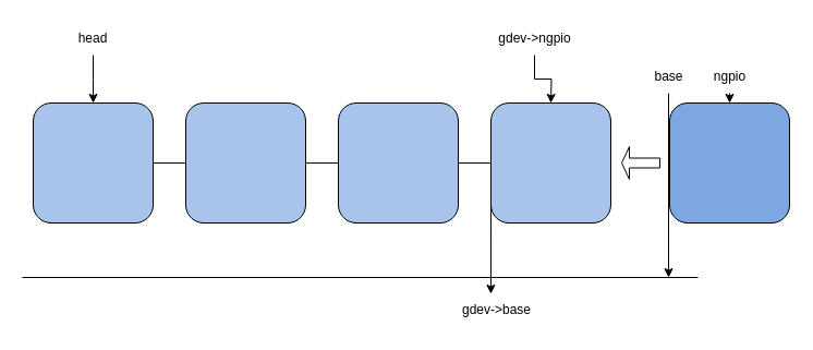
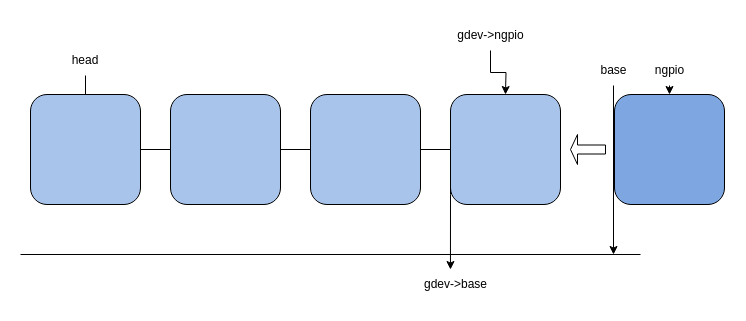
  <mxCell id="0" />
  <mxCell id="1" parent="0" />
  <mxCell id="2" style="edgeStyle=orthogonalEdgeStyle;rounded=0;orthogonalLoop=1;jettySize=auto;html=1;entryX=0.5;entryY=0;entryDx=0;entryDy=0;" edge="1" parent="1" source="3"><mxGeometry relative="1" as="geometry"><mxPoint x="85" y="94" as="targetPoint" /></mxGeometry></mxCell>
- <mxCell id="3" value="head" style="text;html=1;align=center;verticalAlign=middle;whiteSpace=wrap;rounded=0;" vertex="1" parent="1"><mxGeometry x="55" y="20" width="60" height="30" as="geometry" /></mxCell>
+ <mxCell id="3" value="head" style="text;html=1;align=center;verticalAlign=middle;whiteSpace=wrap;rounded=0;" vertex="1" parent="1"><mxGeometry x="55" y="45" width="60" height="30" as="geometry" /></mxCell>
  <mxCell id="4" value="" style="endArrow=none;html=1;rounded=0;exitX=1;exitY=0.5;exitDx=0;exitDy=0;entryX=0;entryY=0.5;entryDx=0;entryDy=0;" edge="1" parent="1"><mxGeometry width="50" height="50" relative="1" as="geometry"><mxPoint x="140" y="149" as="sourcePoint" /><mxPoint x="170" y="149" as="targetPoint" /></mxGeometry></mxCell>
  <mxCell id="5" value="" style="endArrow=none;html=1;rounded=0;exitX=1;exitY=0.5;exitDx=0;exitDy=0;entryX=0;entryY=0.5;entryDx=0;entryDy=0;" edge="1" parent="1"><mxGeometry width="50" height="50" relative="1" as="geometry"><mxPoint x="280" y="149" as="sourcePoint" /><mxPoint x="310" y="149" as="targetPoint" /></mxGeometry></mxCell>
  <mxCell id="6" value="" style="endArrow=none;html=1;rounded=0;exitX=0;exitY=0.5;exitDx=0;exitDy=0;entryX=1;entryY=0.5;entryDx=0;entryDy=0;" edge="1" parent="1"><mxGeometry width="50" height="50" relative="1" as="geometry"><mxPoint x="450" y="149" as="sourcePoint" /><mxPoint x="420" y="149" as="targetPoint" /></mxGeometry></mxCell>
  <mxCell id="7" value="" style="endArrow=none;html=1;rounded=0;" edge="1" parent="1"><mxGeometry width="50" height="50" relative="1" as="geometry"><mxPoint x="20" y="254" as="sourcePoint" /><mxPoint x="640" y="254" as="targetPoint" /></mxGeometry></mxCell>
  <mxCell id="8" value="gdev-&amp;gt;base" style="text;html=1;align=center;verticalAlign=middle;resizable=0;points=[];autosize=1;strokeColor=none;fillColor=none;" vertex="1" parent="1"><mxGeometry x="410" y="269" width="90" height="30" as="geometry" /></mxCell>
  <mxCell id="9" style="edgeStyle=orthogonalEdgeStyle;rounded=0;orthogonalLoop=1;jettySize=auto;html=1;" edge="1" parent="1" source="10"><mxGeometry relative="1" as="geometry"><mxPoint x="613" y="254" as="targetPoint" /></mxGeometry></mxCell>
  <mxCell id="10" value="base" style="text;html=1;align=center;verticalAlign=middle;resizable=0;points=[];autosize=1;strokeColor=none;fillColor=none;" vertex="1" parent="1"><mxGeometry x="588" y="55" width="50" height="30" as="geometry" /></mxCell>
  <mxCell id="11" style="edgeStyle=orthogonalEdgeStyle;rounded=0;orthogonalLoop=1;jettySize=auto;html=1;entryX=0.5;entryY=0;entryDx=0;entryDy=0;" edge="1" parent="1" source="12"><mxGeometry relative="1" as="geometry"><mxPoint x="505" y="94" as="targetPoint" /></mxGeometry></mxCell>
  <mxCell id="12" value="gdev-&amp;gt;ngpio" style="text;html=1;align=center;verticalAlign=middle;resizable=0;points=[];autosize=1;strokeColor=none;fillColor=none;" vertex="1" parent="1"><mxGeometry x="445" y="20" width="90" height="30" as="geometry" /></mxCell>
  <mxCell id="13" style="edgeStyle=orthogonalEdgeStyle;rounded=0;orthogonalLoop=1;jettySize=auto;html=1;entryX=0.5;entryY=0;entryDx=0;entryDy=0;" edge="1" parent="1" source="14" target="19"><mxGeometry relative="1" as="geometry"><mxPoint x="749" y="94" as="targetPoint" /><Array as="points"><mxPoint x="669" y="64" /><mxPoint x="669" y="64" /></Array></mxGeometry></mxCell>
  <mxCell id="14" value="ngpio" style="text;html=1;align=center;verticalAlign=middle;resizable=0;points=[];autosize=1;strokeColor=none;fillColor=none;" vertex="1" parent="1"><mxGeometry x="644" y="55" width="50" height="30" as="geometry" /></mxCell>
  <mxCell id="15" value="" style="rounded=1;whiteSpace=wrap;html=1;fillColor=#A9C4EB;" vertex="1" parent="1"><mxGeometry x="30" y="94" width="110" height="110" as="geometry" /></mxCell>
  <mxCell id="16" value="" style="rounded=1;whiteSpace=wrap;html=1;fillColor=#A9C4EB;" vertex="1" parent="1"><mxGeometry x="170" y="94" width="110" height="110" as="geometry" /></mxCell>
  <mxCell id="17" value="" style="rounded=1;whiteSpace=wrap;html=1;fillColor=#A9C4EB;" vertex="1" parent="1"><mxGeometry x="310" y="94" width="110" height="110" as="geometry" /></mxCell>
  <mxCell id="18" value="" style="rounded=1;whiteSpace=wrap;html=1;fillColor=#A9C4EB;" vertex="1" parent="1"><mxGeometry x="450" y="94" width="110" height="110" as="geometry" /></mxCell>
  <mxCell id="19" value="" style="rounded=1;whiteSpace=wrap;html=1;fillColor=#7EA6E0;" vertex="1" parent="1"><mxGeometry x="614" y="94" width="110" height="110" as="geometry" /></mxCell>
  <mxCell id="20" style="edgeStyle=orthogonalEdgeStyle;rounded=0;orthogonalLoop=1;jettySize=auto;html=1;exitX=0;exitY=0.5;exitDx=0;exitDy=0;entryX=0.444;entryY=0;entryDx=0;entryDy=0;entryPerimeter=0;" edge="1" parent="1" source="18" target="8"><mxGeometry relative="1" as="geometry"><Array as="points"><mxPoint x="450" y="194" /><mxPoint x="450" y="194" /></Array></mxGeometry></mxCell>
  <mxCell id="21" value="" style="shape=singleArrow;direction=west;whiteSpace=wrap;html=1;" vertex="1" parent="1"><mxGeometry x="570" y="134" width="35" height="30" as="geometry" /></mxCell>
